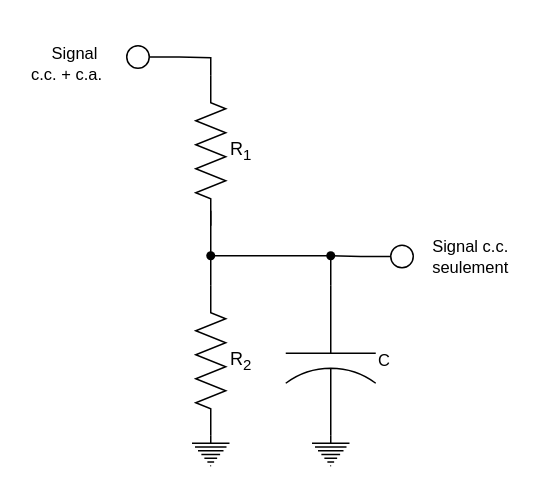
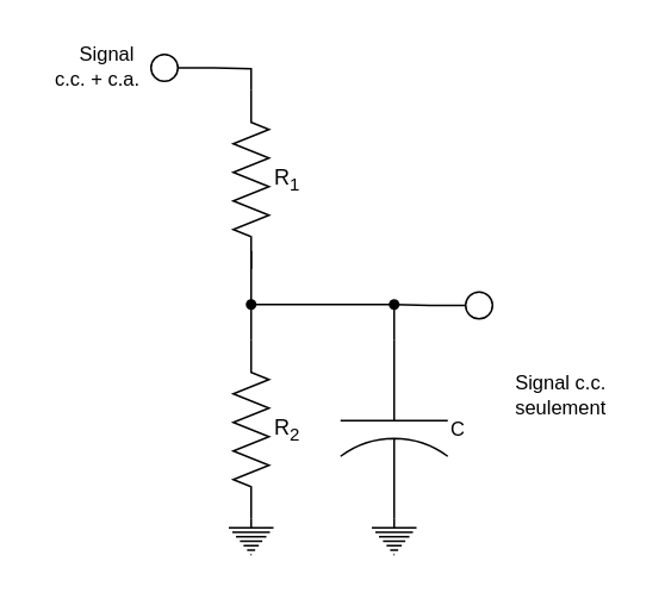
  <mxCell id="0" />
  <mxCell id="1" parent="0" />
- <mxCell id="2" value="Signal&amp;nbsp;&lt;br&gt;c.c. + c.a." style="text;html=1;whiteSpace=wrap;strokeColor=none;fillColor=none;align=right;verticalAlign=middle;rounded=0;fontFamily=Helvetica;fontSize=11;fontColor=default;labelBackgroundColor=default;convertToSvg=1;" vertex="1" parent="1"><mxGeometry x="10" y="25" width="60" height="33" as="geometry" /></mxCell>
- <mxCell id="3" value="Signal c.c.&amp;nbsp;&lt;br&gt;&lt;div align=&quot;left&quot;&gt;seulement&lt;/div&gt;" style="text;html=1;whiteSpace=wrap;strokeColor=none;fillColor=none;align=center;verticalAlign=middle;rounded=0;fontFamily=Helvetica;fontSize=11;fontColor=default;labelBackgroundColor=default;convertToSvg=1;" vertex="1" parent="1"><mxGeometry x="280" y="155.5" width="70" height="30" as="geometry" /></mxCell>
+ <mxCell id="2" value="Signal&amp;nbsp;&lt;br&gt;c.c. + c.a." style="text;html=1;whiteSpace=wrap;strokeColor=none;fillColor=none;align=right;verticalAlign=middle;rounded=0;fontFamily=Helvetica;fontSize=11;fontColor=default;labelBackgroundColor=default;convertToSvg=1;" vertex="1" parent="1"><mxGeometry x="20" y="20" width="60" height="33" as="geometry" /></mxCell>
+ <mxCell id="3" value="Signal c.c.&amp;nbsp;&lt;br&gt;&lt;div align=&quot;left&quot;&gt;seulement&lt;/div&gt;" style="text;html=1;whiteSpace=wrap;strokeColor=none;fillColor=none;align=center;verticalAlign=middle;rounded=0;fontFamily=Helvetica;fontSize=11;fontColor=default;labelBackgroundColor=default;convertToSvg=1;" vertex="1" parent="1"><mxGeometry x="280" y="205.5" width="70" height="30" as="geometry" /></mxCell>
  <mxCell id="4" value="" style="edgeStyle=orthogonalEdgeStyle;rounded=0;orthogonalLoop=1;jettySize=auto;html=1;endArrow=none;endFill=0;" edge="1" parent="1" source="8"><mxGeometry relative="1" as="geometry"><mxPoint x="140" y="170" as="targetPoint" /></mxGeometry></mxCell>
  <mxCell id="5" value="R&lt;sub&gt;1&lt;/sub&gt;" style="pointerEvents=1;verticalLabelPosition=bottom;shadow=0;dashed=0;align=center;html=1;verticalAlign=middle;shape=mxgraph.electrical.resistors.resistor_2;rotation=90;convertToSvg=1;horizontal=0;" vertex="1" parent="1"><mxGeometry x="90" y="90" width="100" height="20" as="geometry" /></mxCell>
  <mxCell id="6" value="" style="edgeStyle=orthogonalEdgeStyle;rounded=0;orthogonalLoop=1;jettySize=auto;html=1;endArrow=none;endFill=0;" edge="1" parent="1" source="5" target="8"><mxGeometry relative="1" as="geometry"><mxPoint x="140" y="150" as="sourcePoint" /><mxPoint x="140" y="170" as="targetPoint" /></mxGeometry></mxCell>
  <mxCell id="7" value="" style="edgeStyle=orthogonalEdgeStyle;shape=connector;rounded=0;orthogonalLoop=1;jettySize=auto;html=1;strokeColor=default;align=center;verticalAlign=middle;fontFamily=Helvetica;fontSize=11;fontColor=default;labelBackgroundColor=default;endArrow=none;endFill=0;" edge="1" parent="1" source="8" target="20"><mxGeometry relative="1" as="geometry" /></mxCell>
  <mxCell id="8" value="" style="shape=waypoint;sketch=0;size=6;pointerEvents=1;points=[];fillColor=default;resizable=0;rotatable=0;perimeter=centerPerimeter;snapToPoint=1;verticalAlign=top;shadow=0;dashed=0;" vertex="1" parent="1"><mxGeometry x="130" y="160" width="20" height="20" as="geometry" /></mxCell>
  <mxCell id="9" value="R&lt;sub&gt;2&lt;/sub&gt;" style="pointerEvents=1;verticalLabelPosition=bottom;shadow=0;dashed=0;align=center;html=1;verticalAlign=middle;shape=mxgraph.electrical.resistors.resistor_2;rotation=90;horizontal=0;convertToSvg=1;" vertex="1" parent="1"><mxGeometry x="90" y="230" width="100" height="20" as="geometry" /></mxCell>
  <mxCell id="10" value="" style="edgeStyle=orthogonalEdgeStyle;rounded=0;orthogonalLoop=1;jettySize=auto;html=1;endArrow=none;endFill=0;" edge="1" parent="1"><mxGeometry relative="1" as="geometry"><mxPoint x="140" y="190" as="sourcePoint" /><mxPoint x="140" y="190" as="targetPoint" /></mxGeometry></mxCell>
  <mxCell id="11" value="" style="edgeStyle=orthogonalEdgeStyle;rounded=0;orthogonalLoop=1;jettySize=auto;html=1;endArrow=none;endFill=0;" edge="1" parent="1"><mxGeometry relative="1" as="geometry"><mxPoint x="140" y="170" as="sourcePoint" /><mxPoint x="140" y="190" as="targetPoint" /></mxGeometry></mxCell>
  <mxCell id="12" value="" style="pointerEvents=1;verticalLabelPosition=bottom;shadow=0;dashed=0;align=center;html=1;verticalAlign=top;shape=mxgraph.electrical.signal_sources.protective_earth;fontFamily=Helvetica;fontSize=11;fontColor=default;labelBackgroundColor=default;" vertex="1" parent="1"><mxGeometry x="127.5" y="290" width="25" height="20" as="geometry" /></mxCell>
  <mxCell id="13" style="edgeStyle=orthogonalEdgeStyle;shape=connector;rounded=0;orthogonalLoop=1;jettySize=auto;html=1;exitX=0;exitY=0.5;exitDx=0;exitDy=0;exitPerimeter=0;strokeColor=default;align=center;verticalAlign=middle;fontFamily=Helvetica;fontSize=11;fontColor=default;labelBackgroundColor=default;endArrow=none;endFill=0;" edge="1" parent="1" source="14" target="20"><mxGeometry relative="1" as="geometry" /></mxCell>
  <mxCell id="14" value="C" style="pointerEvents=1;verticalLabelPosition=bottom;shadow=0;dashed=0;align=left;html=1;verticalAlign=middle;shape=mxgraph.electrical.capacitors.capacitor_2;fontFamily=Helvetica;fontSize=11;fontColor=default;labelBackgroundColor=default;rotation=90;horizontal=0;convertToSvg=1;" vertex="1" parent="1"><mxGeometry x="170" y="210" width="100" height="60" as="geometry" /></mxCell>
  <mxCell id="15" value="" style="pointerEvents=1;verticalLabelPosition=bottom;shadow=0;dashed=0;align=center;html=1;verticalAlign=top;shape=mxgraph.electrical.signal_sources.protective_earth;fontFamily=Helvetica;fontSize=11;fontColor=default;labelBackgroundColor=default;" vertex="1" parent="1"><mxGeometry x="207.5" y="290" width="25" height="20" as="geometry" /></mxCell>
  <mxCell id="16" value="" style="verticalLabelPosition=bottom;shadow=0;dashed=0;align=center;html=1;verticalAlign=top;strokeWidth=1;shape=ellipse;perimeter=ellipsePerimeter;fontFamily=Helvetica;fontSize=11;fontColor=default;labelBackgroundColor=default;" vertex="1" parent="1"><mxGeometry x="84" y="30" width="15" height="15" as="geometry" /></mxCell>
  <mxCell id="17" style="edgeStyle=orthogonalEdgeStyle;shape=connector;rounded=0;orthogonalLoop=1;jettySize=auto;html=1;exitX=1;exitY=0.5;exitDx=0;exitDy=0;entryX=0;entryY=0.5;entryDx=0;entryDy=0;entryPerimeter=0;strokeColor=default;align=center;verticalAlign=middle;fontFamily=Helvetica;fontSize=11;fontColor=default;labelBackgroundColor=default;endArrow=none;endFill=0;" edge="1" parent="1" source="16" target="5"><mxGeometry relative="1" as="geometry"><Array as="points"><mxPoint x="119" y="38" /><mxPoint x="140" y="38" /></Array></mxGeometry></mxCell>
  <mxCell id="18" value="" style="edgeStyle=orthogonalEdgeStyle;shape=connector;rounded=0;orthogonalLoop=1;jettySize=auto;html=1;strokeColor=default;align=center;verticalAlign=middle;fontFamily=Helvetica;fontSize=11;fontColor=default;labelBackgroundColor=default;endArrow=none;endFill=0;" edge="1" parent="1" source="19" target="20"><mxGeometry relative="1" as="geometry" /></mxCell>
  <mxCell id="19" value="" style="verticalLabelPosition=bottom;shadow=0;dashed=0;align=center;html=1;verticalAlign=top;strokeWidth=1;shape=ellipse;perimeter=ellipsePerimeter;fontFamily=Helvetica;fontSize=11;fontColor=default;labelBackgroundColor=default;" vertex="1" parent="1"><mxGeometry x="260" y="163" width="15" height="15" as="geometry" /></mxCell>
  <mxCell id="20" value="" style="shape=waypoint;sketch=0;fillStyle=solid;size=6;pointerEvents=1;points=[];fillColor=none;resizable=0;rotatable=0;perimeter=centerPerimeter;snapToPoint=1;fontFamily=Helvetica;fontSize=11;fontColor=default;labelBackgroundColor=default;" vertex="1" parent="1"><mxGeometry x="210" y="160" width="20" height="20" as="geometry" /></mxCell>
